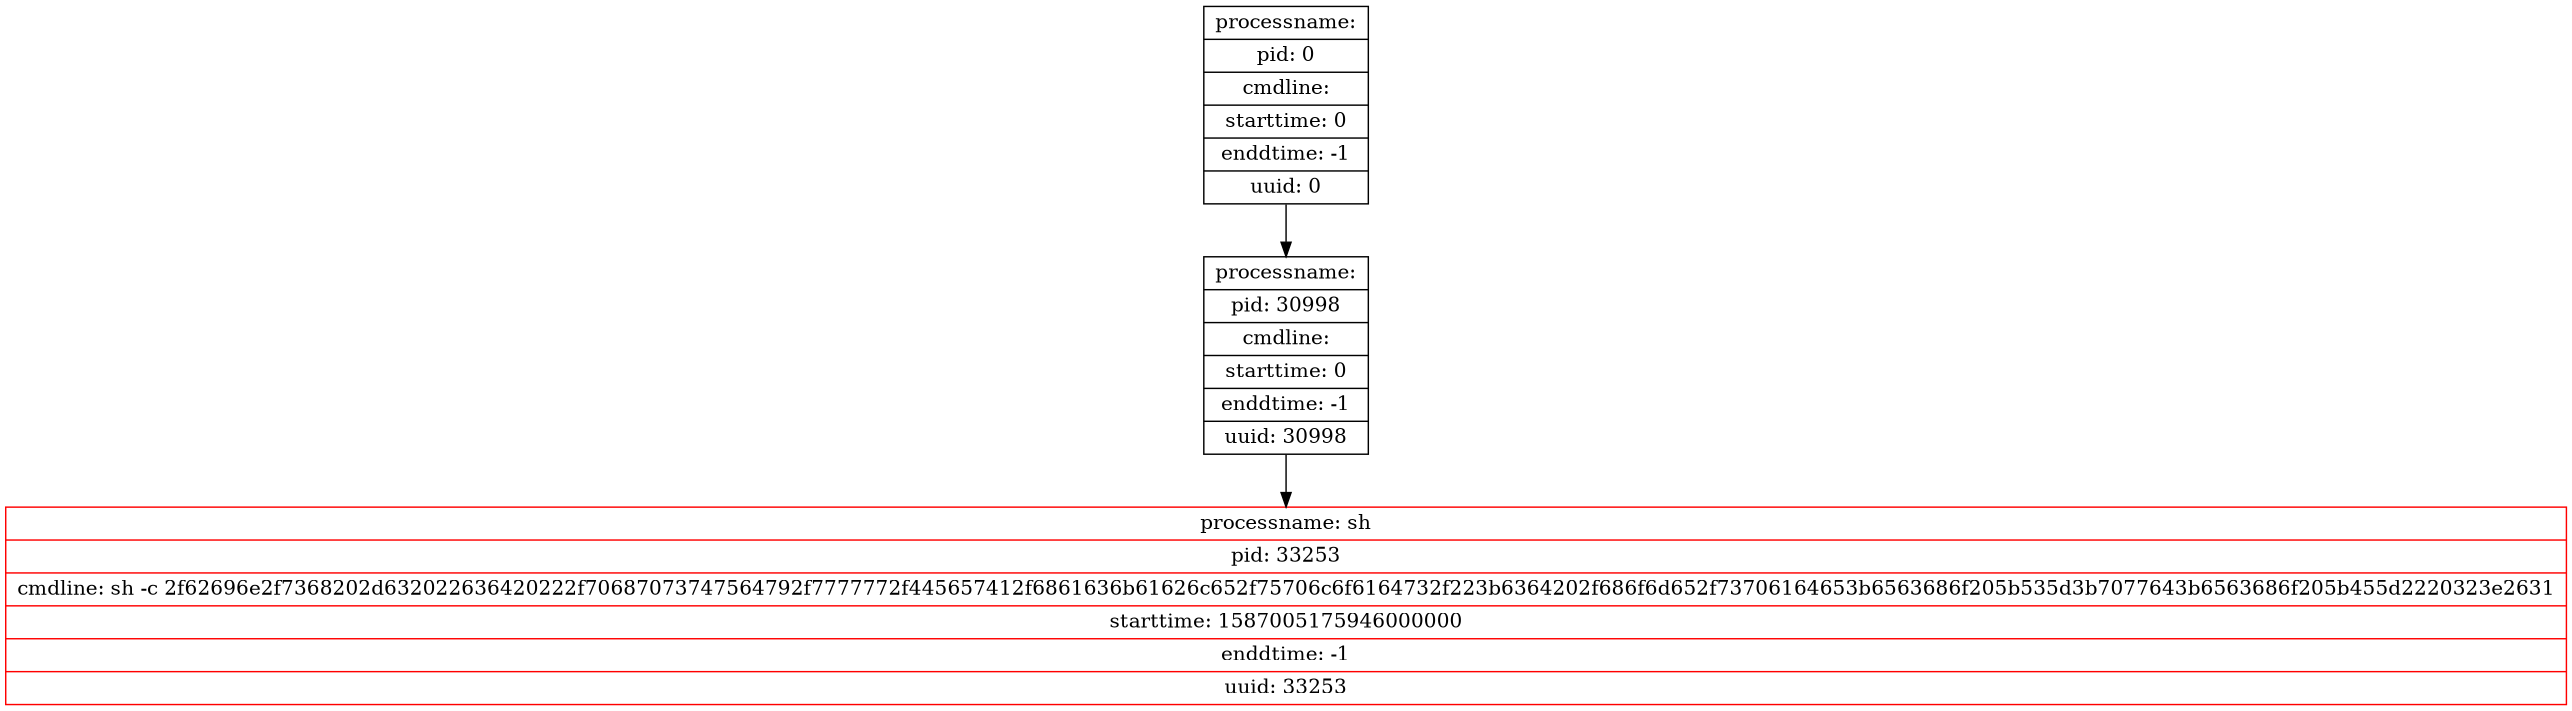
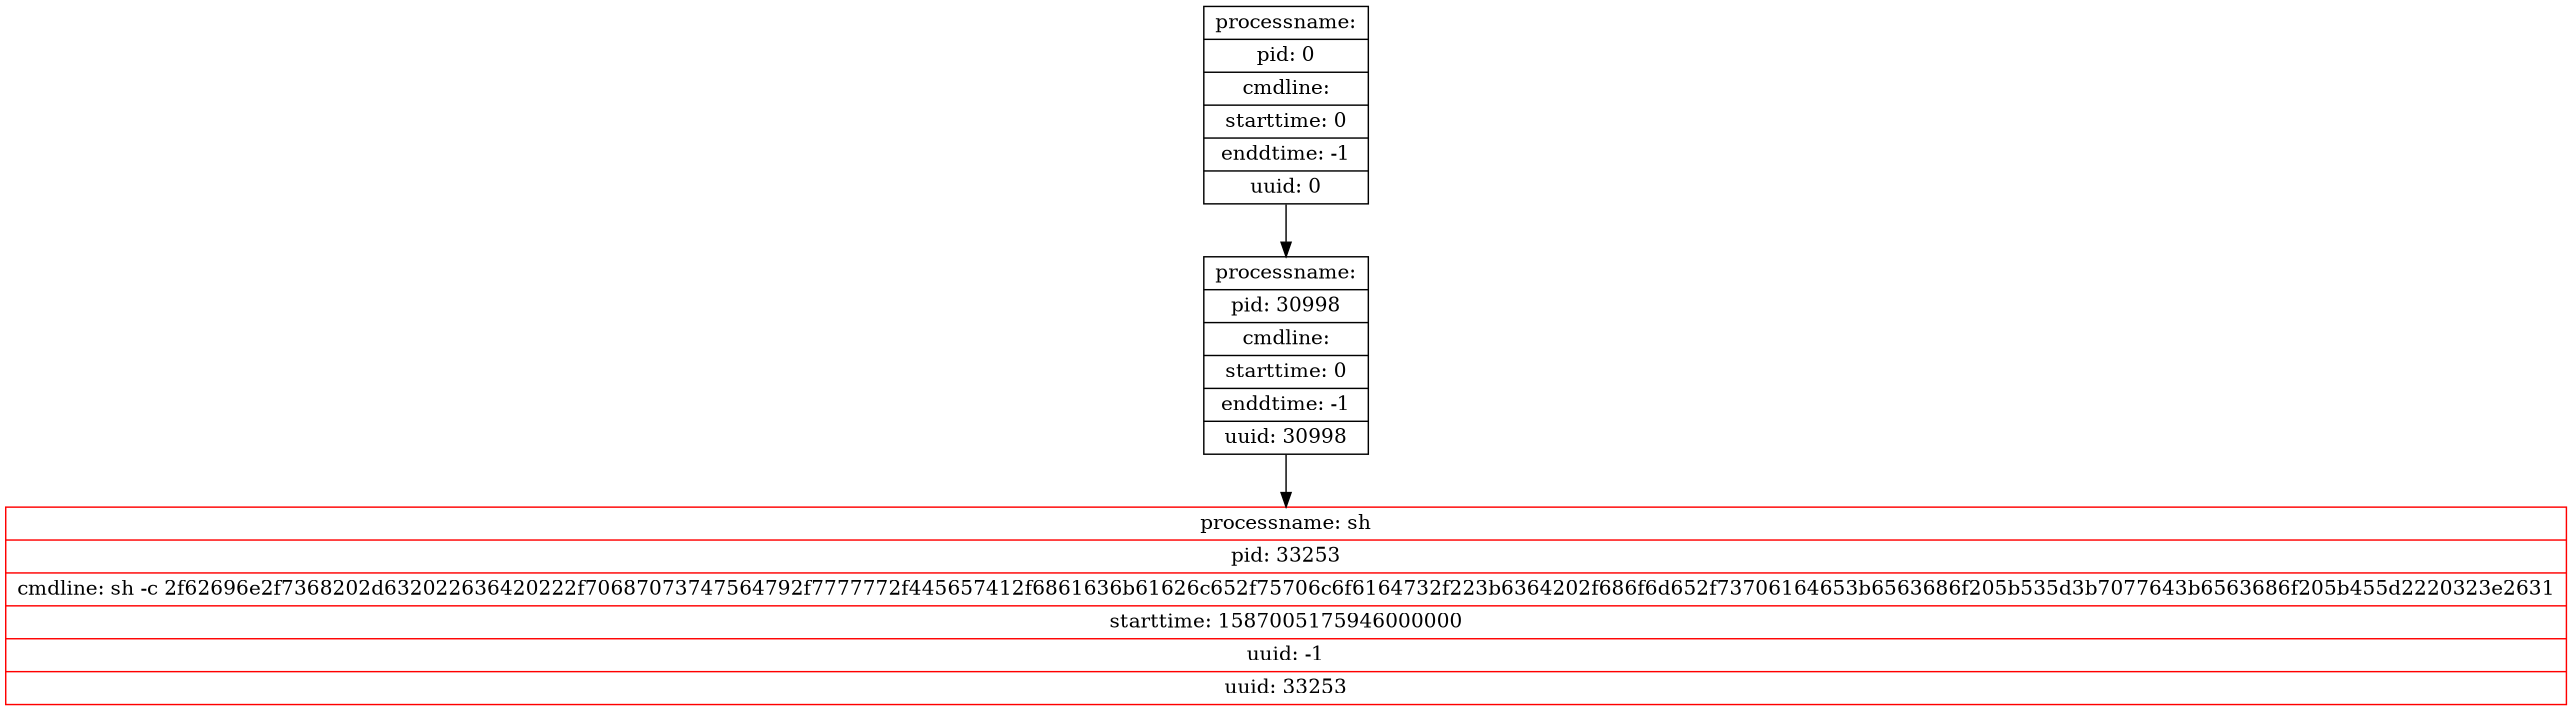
  digraph {
    node [shape=record]
-   n1 [color=red label="{<head>processname: sh | pid: 33253 | cmdline: sh -c 2f62696e2f7368202d632022636420222f70687073747564792f7777772f445657412f6861636b61626c652f75706c6f6164732f223b6364202f686f6d652f73706164653b6563686f205b535d3b7077643b6563686f205b455d2220323e2631 | starttime: 1587005175946000000 | enddtime: -1 | uuid: 33253}"]
+   n1 [color=red label="{<head>processname: sh | pid: 33253 | cmdline: sh -c 2f62696e2f7368202d632022636420222f70687073747564792f7777772f445657412f6861636b61626c652f75706c6f6164732f223b6364202f686f6d652f73706164653b6563686f205b535d3b7077643b6563686f205b455d2220323e2631 | starttime: 1587005175946000000 | uuid: -1 | uuid: 33253}"]
    n2 [label="{<head>processname:  | pid: 30998 | cmdline:  | starttime: 0 | enddtime: -1 | uuid: 30998}"]
    n3 [label="{<head>processname:  | pid: 0 | cmdline:  | starttime: 0 | enddtime: -1 | uuid: 0}"]
    n2 -> n1
    n3 -> n2
  }
